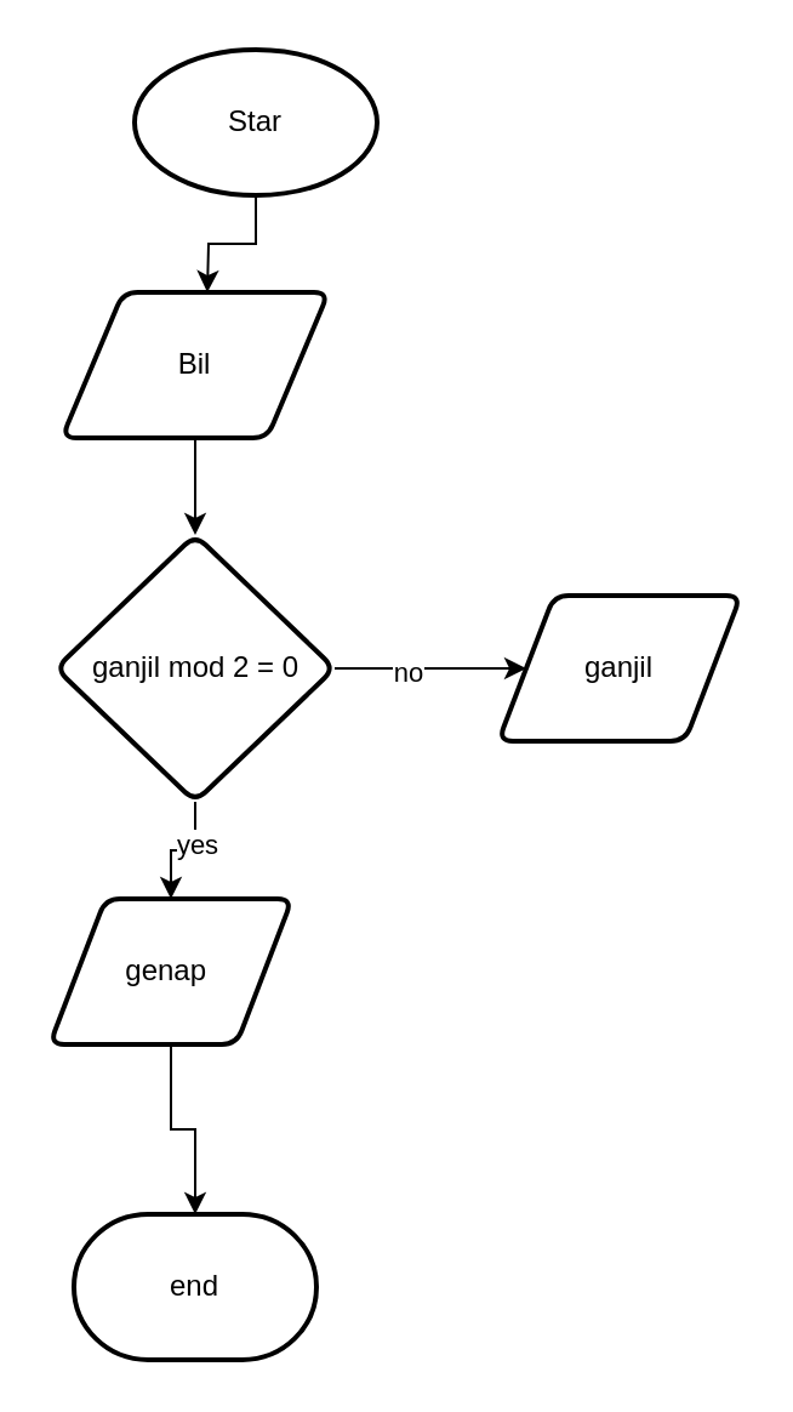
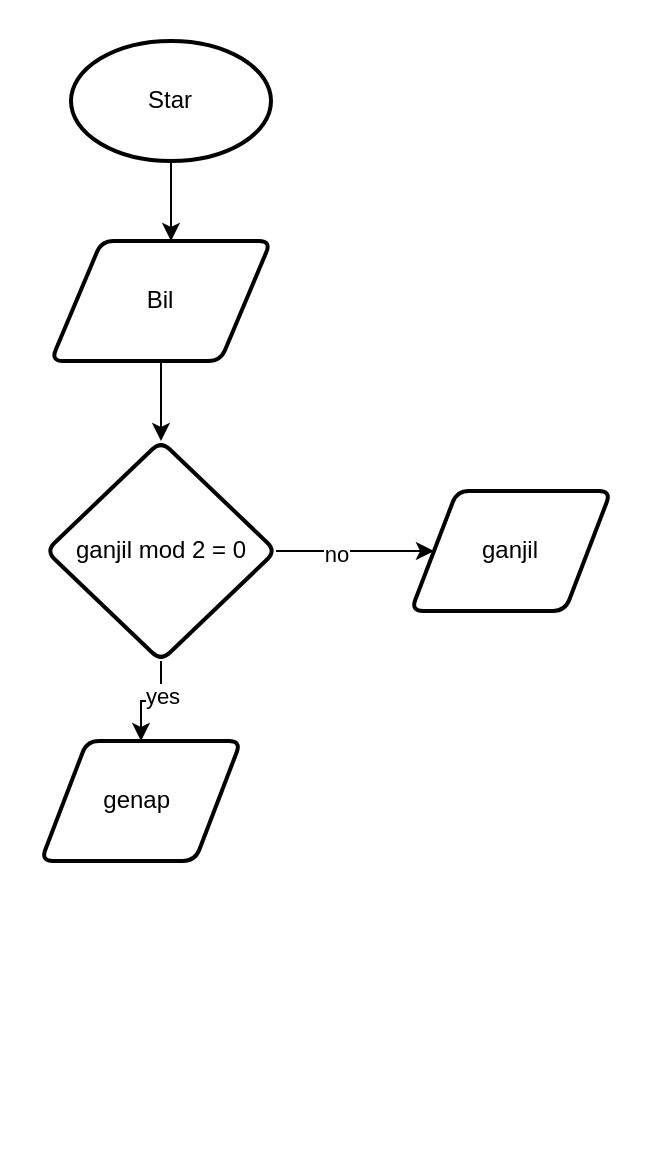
  <mxCell id="0" />
  <mxCell id="1" parent="0" />
  <mxCell id="2" style="edgeStyle=orthogonalEdgeStyle;rounded=0;orthogonalLoop=1;jettySize=auto;html=1;exitX=0.5;exitY=1;exitDx=0;exitDy=0;exitPerimeter=0;" parent="1" source="3" edge="1"><mxGeometry relative="1" as="geometry"><mxPoint x="85" y="120" as="targetPoint" /></mxGeometry></mxCell>
- <mxCell id="3" value="Star" style="strokeWidth=2;html=1;shape=mxgraph.flowchart.start_1;whiteSpace=wrap;" parent="1" vertex="1"><mxGeometry x="55" y="20" width="100" height="60" as="geometry" /></mxCell>
+ <mxCell id="3" value="Star" style="strokeWidth=2;html=1;shape=mxgraph.flowchart.start_1;whiteSpace=wrap;" parent="1" vertex="1"><mxGeometry x="35" y="20" width="100" height="60" as="geometry" /></mxCell>
  <mxCell id="4" value="" style="edgeStyle=orthogonalEdgeStyle;rounded=0;orthogonalLoop=1;jettySize=auto;html=1;" parent="1" source="5" target="10" edge="1"><mxGeometry relative="1" as="geometry" /></mxCell>
  <mxCell id="5" value="Bil" style="shape=parallelogram;html=1;strokeWidth=2;perimeter=parallelogramPerimeter;whiteSpace=wrap;rounded=1;arcSize=12;size=0.23;" parent="1" vertex="1"><mxGeometry x="25" y="120" width="110" height="60" as="geometry" /></mxCell>
  <mxCell id="6" style="edgeStyle=orthogonalEdgeStyle;rounded=0;orthogonalLoop=1;jettySize=auto;html=1;exitX=1;exitY=0.5;exitDx=0;exitDy=0;" parent="1" source="10" target="11" edge="1"><mxGeometry relative="1" as="geometry" /></mxCell>
  <mxCell id="7" value="no" style="edgeLabel;html=1;align=center;verticalAlign=middle;resizable=0;points=[];" parent="6" vertex="1" connectable="0"><mxGeometry x="-0.247" y="-1" relative="1" as="geometry"><mxPoint as="offset" /></mxGeometry></mxCell>
  <mxCell id="8" style="edgeStyle=orthogonalEdgeStyle;rounded=0;orthogonalLoop=1;jettySize=auto;html=1;exitX=0.5;exitY=1;exitDx=0;exitDy=0;" parent="1" source="10" target="13" edge="1"><mxGeometry relative="1" as="geometry" /></mxCell>
  <mxCell id="9" value="yes" style="edgeLabel;html=1;align=center;verticalAlign=middle;resizable=0;points=[];" parent="8" vertex="1" connectable="0"><mxGeometry x="-0.304" relative="1" as="geometry"><mxPoint as="offset" /></mxGeometry></mxCell>
  <mxCell id="10" value="ganjil mod 2 = 0" style="rhombus;whiteSpace=wrap;html=1;strokeWidth=2;rounded=1;arcSize=12;" parent="1" vertex="1"><mxGeometry x="22.5" y="220" width="115" height="110" as="geometry" /></mxCell>
  <mxCell id="11" value="ganjil" style="shape=parallelogram;html=1;strokeWidth=2;perimeter=parallelogramPerimeter;whiteSpace=wrap;rounded=1;arcSize=12;size=0.23;" parent="1" vertex="1"><mxGeometry x="205" y="245" width="100" height="60" as="geometry" /></mxCell>
- <mxCell id="12" style="edgeStyle=orthogonalEdgeStyle;rounded=0;orthogonalLoop=1;jettySize=auto;html=1;exitX=0.5;exitY=1;exitDx=0;exitDy=0;" parent="1" source="13" target="14" edge="1"><mxGeometry relative="1" as="geometry"><mxPoint x="80" y="510" as="targetPoint" /></mxGeometry></mxCell>
  <mxCell id="13" value="genap&amp;nbsp;" style="shape=parallelogram;html=1;strokeWidth=2;perimeter=parallelogramPerimeter;whiteSpace=wrap;rounded=1;arcSize=12;size=0.23;" parent="1" vertex="1"><mxGeometry x="20" y="370" width="100" height="60" as="geometry" /></mxCell>
- <mxCell id="14" value="end" style="strokeWidth=2;html=1;shape=mxgraph.flowchart.terminator;whiteSpace=wrap;" parent="1" vertex="1"><mxGeometry x="30" y="500" width="100" height="60" as="geometry" /></mxCell>
